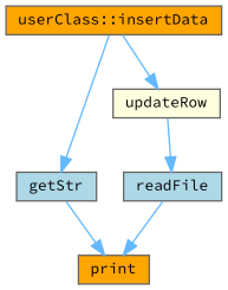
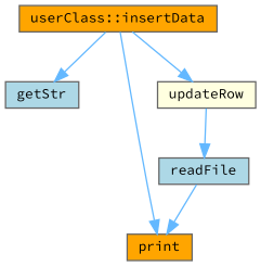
  digraph {
    fontname="Source Code Pro"
    rankdir=TB
    node [color=grey40 fillcolor=orange fontname="Source Code Pro" fontsize=10 shape=box style=filled]
    edge [color=steelblue1 fontname="Source Code Pro" fontsize=10 labelfontname=Helvetica labelfontsize=10 style=solid]
    n1 [color=gray40 fontcolor=black height=0.2 label="userClass::insertData" width=0.4]
    n2 [fillcolor=lightblue height=0.2 label=getStr width=0.4]
    n3 [height=0.2 label=print width=0.4]
    n4 [fillcolor=lightyellow height=0.2 label=updateRow width=0.4]
    n5 [fillcolor=lightblue height=0.2 label=readFile width=0.4]
    n1 -> n2
-   n2 -> n3
+   n1 -> n3
    n1 -> n4
    n4 -> n5
    n5 -> n3
  }
